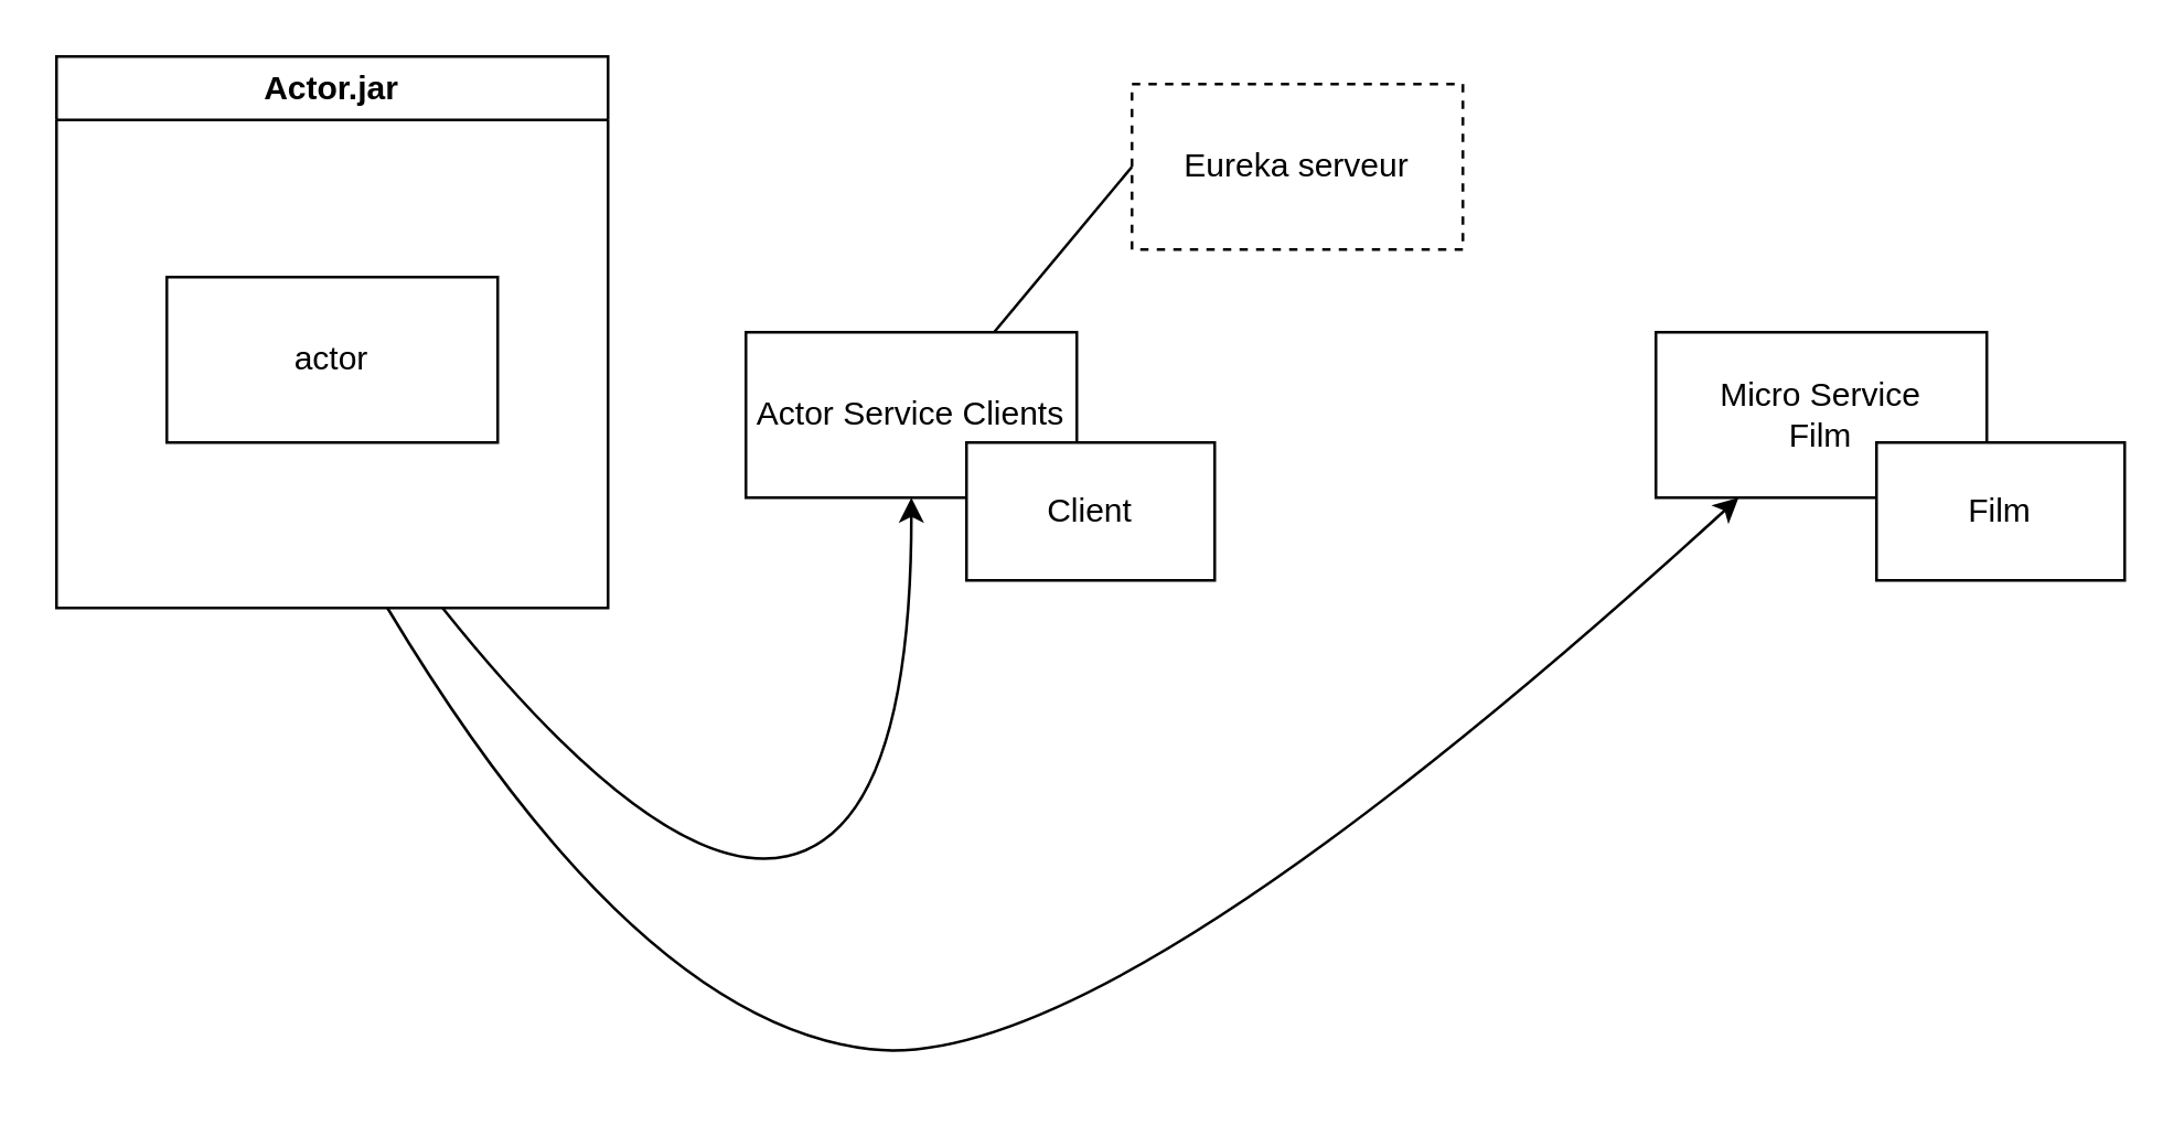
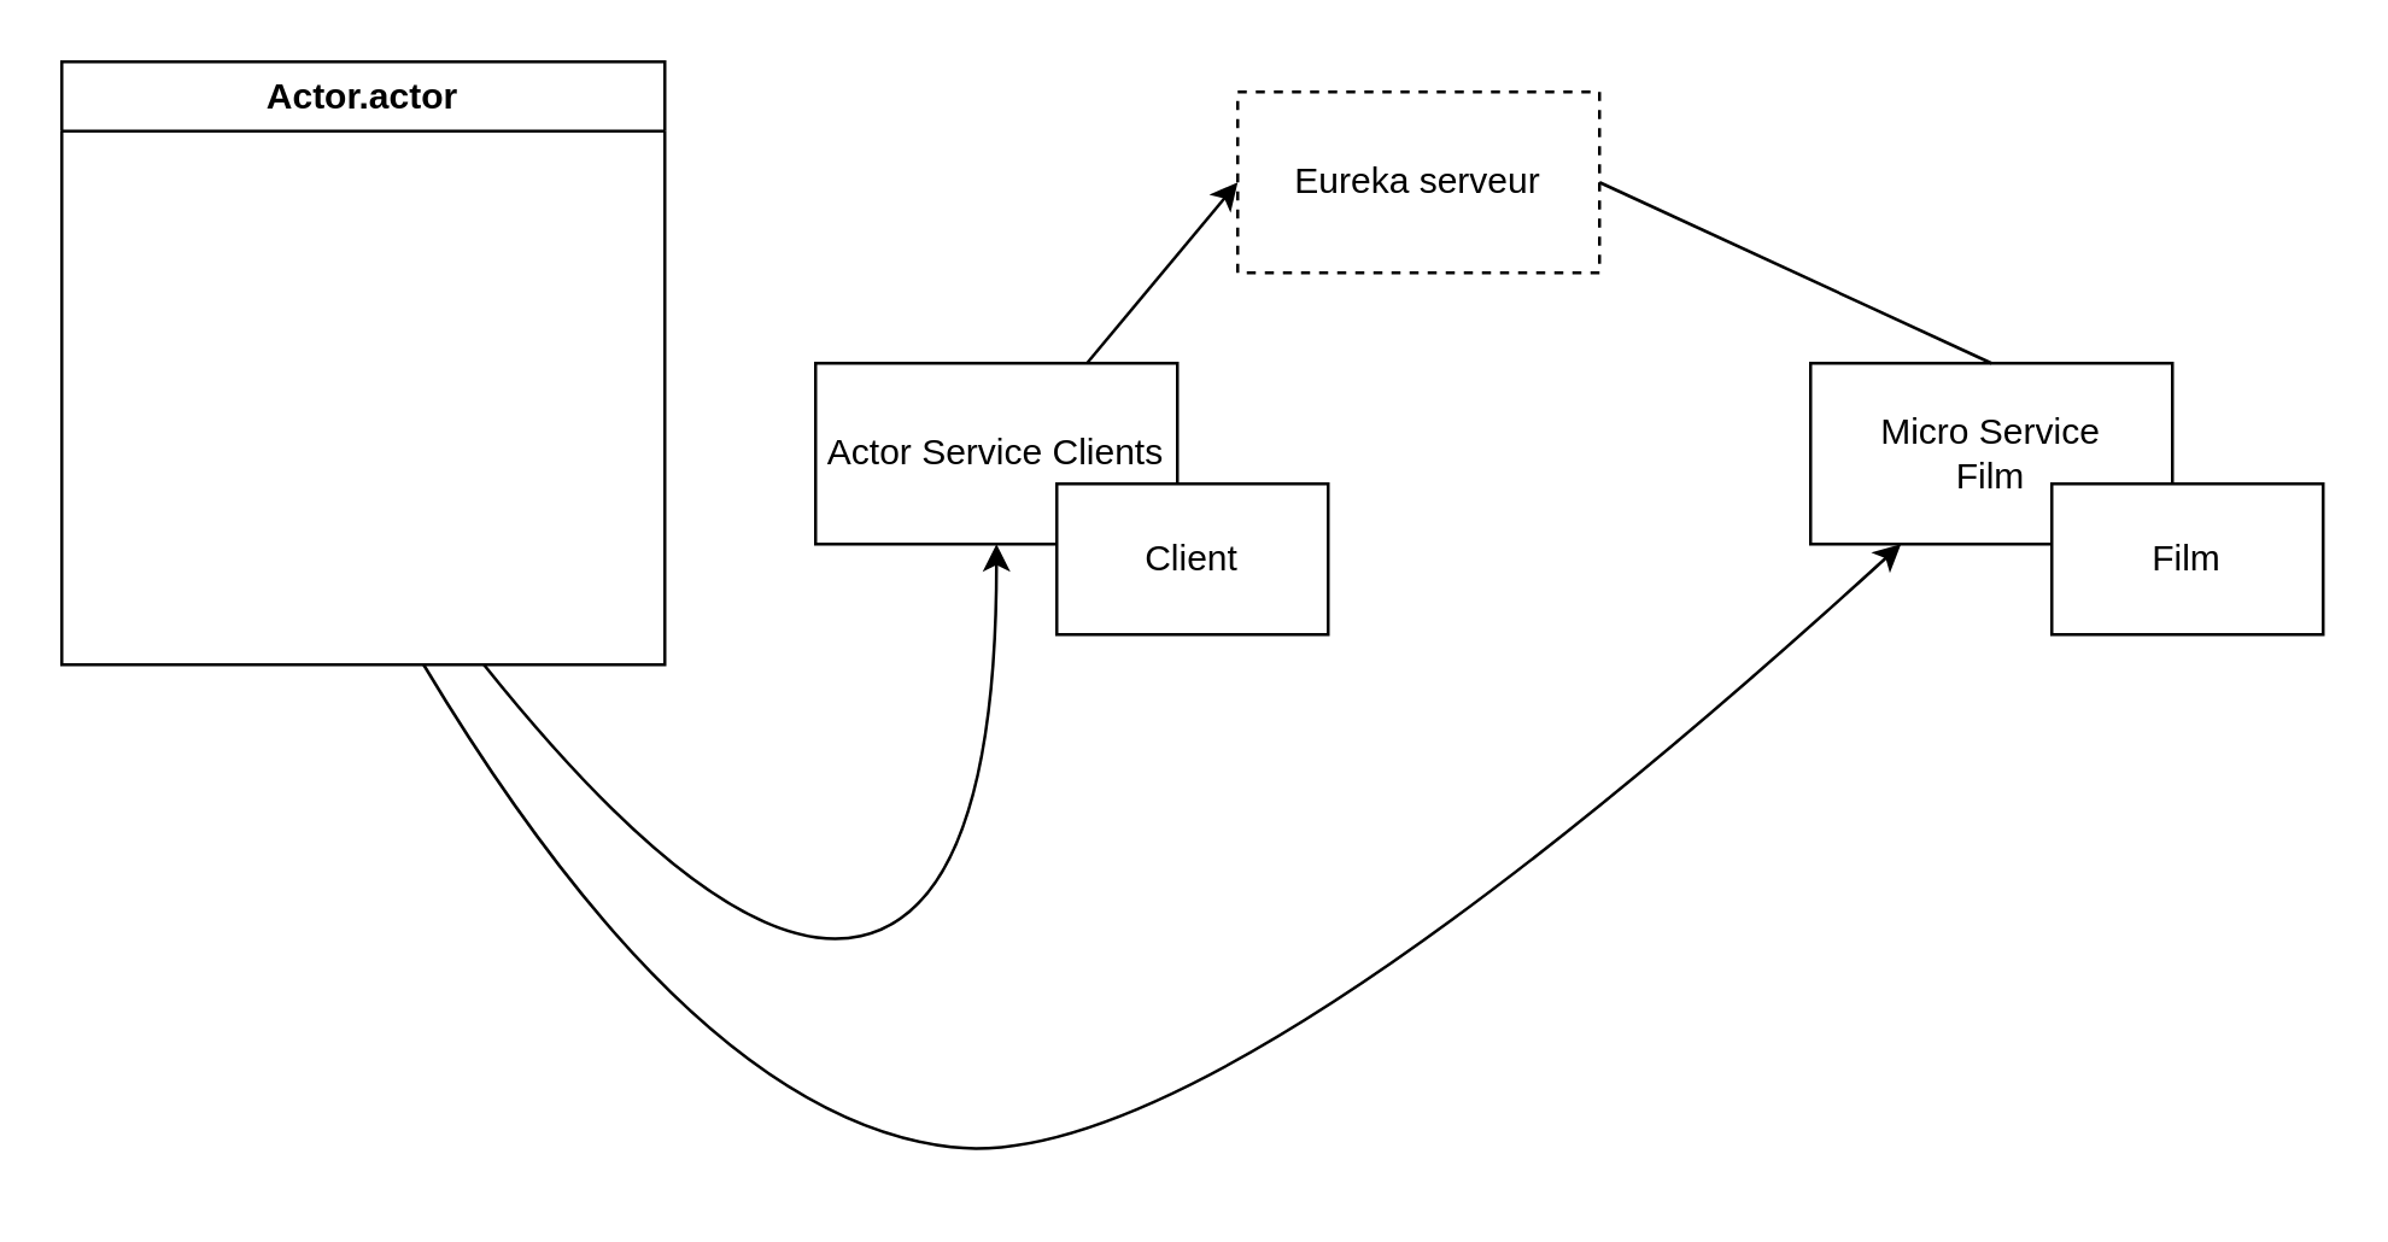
  <mxCell id="0" />
  <mxCell id="1" parent="0" />
  <mxCell id="2" value="Eureka serveur" style="rounded=0;whiteSpace=wrap;html=1;dashed=1;" vertex="1" parent="1"><mxGeometry x="410" y="30" width="120" height="60" as="geometry" /></mxCell>
  <mxCell id="3" value="Micro Service&lt;div&gt;Film&lt;/div&gt;" style="rounded=0;whiteSpace=wrap;html=1;" vertex="1" parent="1"><mxGeometry x="600" y="120" width="120" height="60" as="geometry" /></mxCell>
  <mxCell id="4" value="Actor Service Clients" style="rounded=0;whiteSpace=wrap;html=1;" vertex="1" parent="1"><mxGeometry x="270" y="120" width="120" height="60" as="geometry" /></mxCell>
- <mxCell id="5" value="" style="endArrow=none;html=1;rounded=0;exitX=0.75;exitY=0;exitDx=0;exitDy=0;entryX=0;entryY=0.5;entryDx=0;entryDy=0;" edge="1" parent="1" source="4" target="2"><mxGeometry width="50" height="50" relative="1" as="geometry"><mxPoint x="350" y="250" as="sourcePoint" /><mxPoint x="400" y="200" as="targetPoint" /></mxGeometry></mxCell>
- <mxCell id="7" value="Actor.jar" style="swimlane;whiteSpace=wrap;html=1;" vertex="1" parent="1"><mxGeometry x="20" y="20" width="200" height="200" as="geometry" /></mxCell>
- <mxCell id="8" value="actor" style="rounded=0;whiteSpace=wrap;html=1;" vertex="1" parent="7"><mxGeometry x="40" y="80" width="120" height="60" as="geometry" /></mxCell>
+ <mxCell id="5" value="" style="endArrow=classic;html=1;rounded=0;exitX=0.75;exitY=0;exitDx=0;exitDy=0;entryX=0;entryY=0.5;entryDx=0;entryDy=0;" edge="1" parent="1" source="4" target="2"><mxGeometry width="50" height="50" relative="1" as="geometry"><mxPoint x="350" y="250" as="sourcePoint" /><mxPoint x="400" y="200" as="targetPoint" /></mxGeometry></mxCell>
+ <mxCell id="6" value="" style="endArrow=none;html=1;rounded=0;exitX=0.5;exitY=0;exitDx=0;exitDy=0;entryX=1;entryY=0.5;entryDx=0;entryDy=0;" edge="1" parent="1" source="3" target="2"><mxGeometry width="50" height="50" relative="1" as="geometry"><mxPoint x="350" y="250" as="sourcePoint" /><mxPoint x="400" y="200" as="targetPoint" /></mxGeometry></mxCell>
+ <mxCell id="7" value="Actor.actor" style="swimlane;whiteSpace=wrap;html=1;" vertex="1" parent="1"><mxGeometry x="20" y="20" width="200" height="200" as="geometry" /></mxCell>
  <mxCell id="9" value="" style="curved=1;endArrow=classic;html=1;rounded=0;entryX=0.5;entryY=1;entryDx=0;entryDy=0;" edge="1" parent="1" target="4"><mxGeometry width="50" height="50" relative="1" as="geometry"><mxPoint x="160" y="220" as="sourcePoint" /><mxPoint x="400" y="200" as="targetPoint" /><Array as="points"><mxPoint x="240" y="320" /><mxPoint x="330" y="300" /></Array></mxGeometry></mxCell>
  <mxCell id="10" value="" style="curved=1;endArrow=classic;html=1;rounded=0;entryX=0.25;entryY=1;entryDx=0;entryDy=0;" edge="1" parent="1" target="3"><mxGeometry width="50" height="50" relative="1" as="geometry"><mxPoint x="140" y="220" as="sourcePoint" /><mxPoint x="330" y="230" as="targetPoint" /><Array as="points"><mxPoint x="230" y="370" /><mxPoint x="400" y="390" /></Array></mxGeometry></mxCell>
  <mxCell id="11" value="Client" style="rounded=0;whiteSpace=wrap;html=1;" vertex="1" parent="1"><mxGeometry x="350" y="160" width="90" height="50" as="geometry" /></mxCell>
  <mxCell id="12" value="Film" style="rounded=0;whiteSpace=wrap;html=1;" vertex="1" parent="1"><mxGeometry x="680" y="160" width="90" height="50" as="geometry" /></mxCell>
